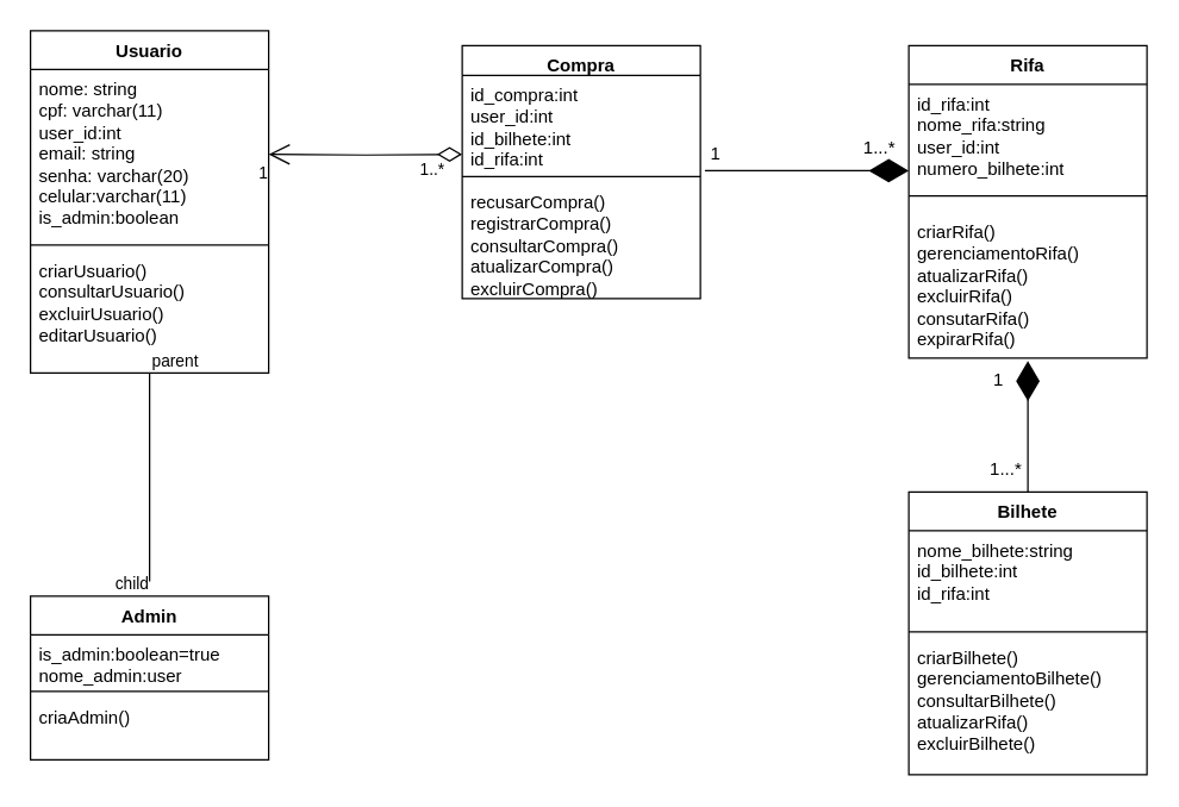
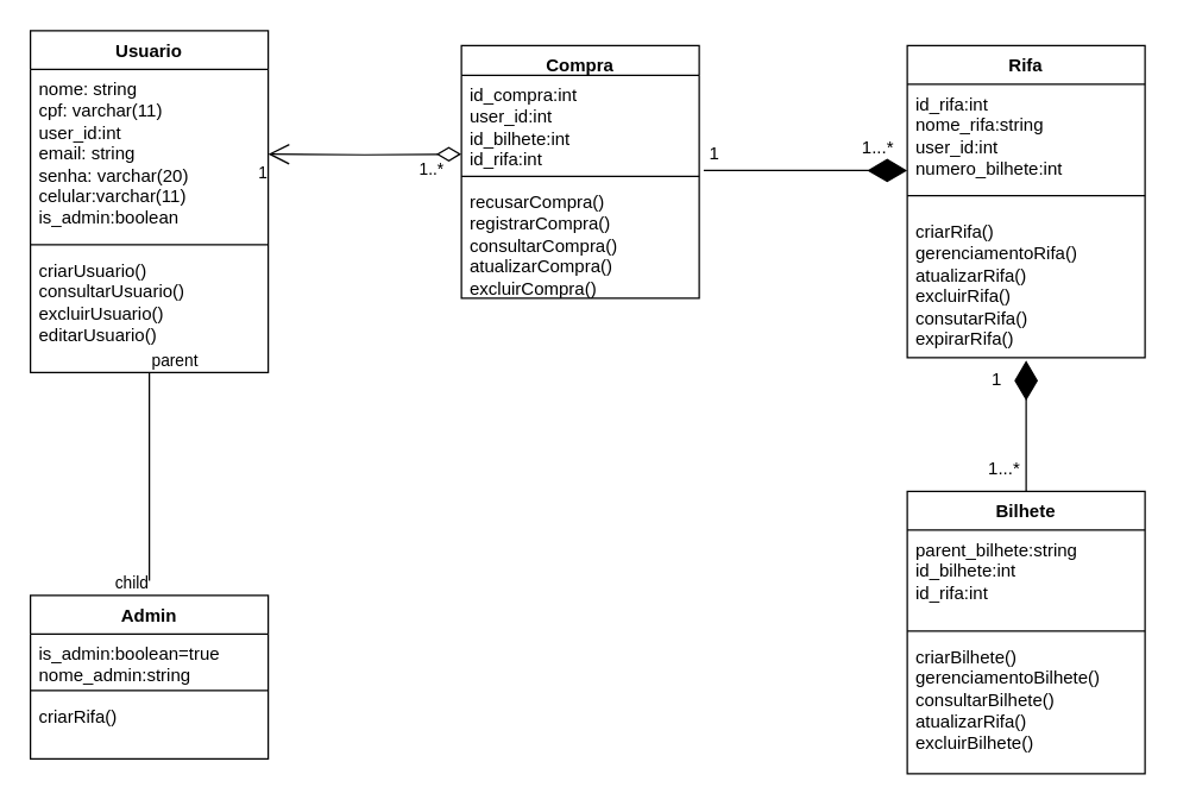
  <mxCell id="0" />
  <mxCell id="1" parent="0" />
  <mxCell id="2" value="Usuario" style="swimlane;fontStyle=1;align=center;verticalAlign=top;childLayout=stackLayout;horizontal=1;startSize=26;horizontalStack=0;resizeParent=1;resizeParentMax=0;resizeLast=0;collapsible=1;marginBottom=0;whiteSpace=wrap;html=1;" parent="1" vertex="1"><mxGeometry x="20" y="20" width="160" height="230" as="geometry" /></mxCell>
  <mxCell id="3" value="nome: string&lt;div&gt;cpf: varchar(11)&lt;/div&gt;&lt;div&gt;user_id:int&lt;/div&gt;&lt;div&gt;email: string&lt;/div&gt;&lt;div&gt;senha: varchar(20)&lt;/div&gt;&lt;div&gt;celular:varchar(11)&lt;/div&gt;&lt;div&gt;is_admin:boolean&lt;/div&gt;" style="text;strokeColor=none;fillColor=none;align=left;verticalAlign=top;spacingLeft=4;spacingRight=4;overflow=hidden;rotatable=0;points=[[0,0.5],[1,0.5]];portConstraint=eastwest;whiteSpace=wrap;html=1;" parent="2" vertex="1"><mxGeometry y="26" width="160" height="114" as="geometry" /></mxCell>
  <mxCell id="4" value="" style="line;strokeWidth=1;fillColor=none;align=left;verticalAlign=middle;spacingTop=-1;spacingLeft=3;spacingRight=3;rotatable=0;labelPosition=right;points=[];portConstraint=eastwest;strokeColor=inherit;" parent="2" vertex="1"><mxGeometry y="140" width="160" height="8" as="geometry" /></mxCell>
  <mxCell id="5" value="criarUsuario()&lt;div&gt;consultarUsuario()&lt;/div&gt;&lt;div&gt;excluirUsuario()&lt;/div&gt;&lt;div&gt;editarUsuario()&lt;/div&gt;" style="text;strokeColor=none;fillColor=none;align=left;verticalAlign=top;spacingLeft=4;spacingRight=4;overflow=hidden;rotatable=0;points=[[0,0.5],[1,0.5]];portConstraint=eastwest;whiteSpace=wrap;html=1;" parent="2" vertex="1"><mxGeometry y="148" width="160" height="82" as="geometry" /></mxCell>
  <mxCell id="6" value="" style="endArrow=none;html=1;edgeStyle=orthogonalEdgeStyle;rounded=0;exitX=0.5;exitY=1;exitDx=0;exitDy=0;exitPerimeter=0;" edge="1" parent="1" source="5"><mxGeometry relative="1" as="geometry"><mxPoint x="330" y="250" as="sourcePoint" /><mxPoint x="100" y="390" as="targetPoint" /></mxGeometry></mxCell>
  <mxCell id="7" value="parent" style="edgeLabel;resizable=0;html=1;align=left;verticalAlign=bottom;" connectable="0" vertex="1" parent="6"><mxGeometry x="-1" relative="1" as="geometry" /></mxCell>
  <mxCell id="8" value="child" style="edgeLabel;resizable=0;html=1;align=right;verticalAlign=bottom;" connectable="0" vertex="1" parent="6"><mxGeometry x="1" relative="1" as="geometry"><mxPoint y="10" as="offset" /></mxGeometry></mxCell>
  <mxCell id="9" value="Admin" style="swimlane;fontStyle=1;align=center;verticalAlign=top;childLayout=stackLayout;horizontal=1;startSize=26;horizontalStack=0;resizeParent=1;resizeParentMax=0;resizeLast=0;collapsible=1;marginBottom=0;whiteSpace=wrap;html=1;" vertex="1" parent="1"><mxGeometry x="20" y="400" width="160" height="110" as="geometry" /></mxCell>
- <mxCell id="10" value="is_admin:boolean=true&lt;div&gt;nome_admin:user&lt;/div&gt;&lt;div&gt;&lt;br&gt;&lt;/div&gt;" style="text;strokeColor=none;fillColor=none;align=left;verticalAlign=top;spacingLeft=4;spacingRight=4;overflow=hidden;rotatable=0;points=[[0,0.5],[1,0.5]];portConstraint=eastwest;whiteSpace=wrap;html=1;" vertex="1" parent="9"><mxGeometry y="26" width="160" height="34" as="geometry" /></mxCell>
+ <mxCell id="10" value="is_admin:boolean=true&lt;div&gt;nome_admin:string&lt;/div&gt;&lt;div&gt;&lt;br&gt;&lt;/div&gt;" style="text;strokeColor=none;fillColor=none;align=left;verticalAlign=top;spacingLeft=4;spacingRight=4;overflow=hidden;rotatable=0;points=[[0,0.5],[1,0.5]];portConstraint=eastwest;whiteSpace=wrap;html=1;" vertex="1" parent="9"><mxGeometry y="26" width="160" height="34" as="geometry" /></mxCell>
  <mxCell id="11" value="" style="line;strokeWidth=1;fillColor=none;align=left;verticalAlign=middle;spacingTop=-1;spacingLeft=3;spacingRight=3;rotatable=0;labelPosition=right;points=[];portConstraint=eastwest;strokeColor=inherit;" vertex="1" parent="9"><mxGeometry y="60" width="160" height="8" as="geometry" /></mxCell>
- <mxCell id="12" value="&lt;div&gt;criaAdmin()&lt;/div&gt;&lt;div&gt;&lt;br&gt;&lt;/div&gt;" style="text;strokeColor=none;fillColor=none;align=left;verticalAlign=top;spacingLeft=4;spacingRight=4;overflow=hidden;rotatable=0;points=[[0,0.5],[1,0.5]];portConstraint=eastwest;whiteSpace=wrap;html=1;" vertex="1" parent="9"><mxGeometry y="68" width="160" height="42" as="geometry" /></mxCell>
+ <mxCell id="12" value="&lt;div&gt;criarRifa()&lt;/div&gt;&lt;div&gt;&lt;br&gt;&lt;/div&gt;" style="text;strokeColor=none;fillColor=none;align=left;verticalAlign=top;spacingLeft=4;spacingRight=4;overflow=hidden;rotatable=0;points=[[0,0.5],[1,0.5]];portConstraint=eastwest;whiteSpace=wrap;html=1;" vertex="1" parent="9"><mxGeometry y="68" width="160" height="42" as="geometry" /></mxCell>
  <mxCell id="13" value="" style="endArrow=open;html=1;endSize=12;startArrow=diamondThin;startSize=14;startFill=0;edgeStyle=orthogonalEdgeStyle;rounded=0;entryX=1;entryY=0.5;entryDx=0;entryDy=0;" edge="1" parent="1" target="3"><mxGeometry relative="1" as="geometry"><mxPoint x="310" y="103" as="sourcePoint" /><mxPoint x="490" y="300" as="targetPoint" /></mxGeometry></mxCell>
  <mxCell id="14" value="1..*" style="edgeLabel;resizable=0;html=1;align=left;verticalAlign=top;" connectable="0" vertex="1" parent="13"><mxGeometry x="-1" relative="1" as="geometry"><mxPoint x="-30" y="-3" as="offset" /></mxGeometry></mxCell>
  <mxCell id="15" value="1" style="edgeLabel;resizable=0;html=1;align=right;verticalAlign=top;" connectable="0" vertex="1" parent="13"><mxGeometry x="1" relative="1" as="geometry" /></mxCell>
  <mxCell id="16" value="Compra" style="swimlane;fontStyle=1;align=center;verticalAlign=top;childLayout=stackLayout;horizontal=1;startSize=20;horizontalStack=0;resizeParent=1;resizeParentMax=0;resizeLast=0;collapsible=1;marginBottom=0;whiteSpace=wrap;html=1;" vertex="1" parent="1"><mxGeometry x="310" y="30" width="160" height="170" as="geometry" /></mxCell>
  <mxCell id="17" value="id_compra:int&lt;div&gt;user_id:int&lt;/div&gt;&lt;div&gt;id_bilhete:int&lt;/div&gt;&lt;div&gt;id_rifa:int&lt;/div&gt;" style="text;strokeColor=none;fillColor=none;align=left;verticalAlign=top;spacingLeft=4;spacingRight=4;overflow=hidden;rotatable=0;points=[[0,0.5],[1,0.5]];portConstraint=eastwest;whiteSpace=wrap;html=1;" vertex="1" parent="16"><mxGeometry y="20" width="160" height="64" as="geometry" /></mxCell>
  <mxCell id="18" value="" style="line;strokeWidth=1;fillColor=none;align=left;verticalAlign=middle;spacingTop=-1;spacingLeft=3;spacingRight=3;rotatable=0;labelPosition=right;points=[];portConstraint=eastwest;strokeColor=inherit;" vertex="1" parent="16"><mxGeometry y="84" width="160" height="8" as="geometry" /></mxCell>
  <mxCell id="19" value="&lt;div&gt;recusarCompra()&lt;/div&gt;&lt;div&gt;registrarCompra()&lt;/div&gt;&lt;div&gt;consultarCompra()&lt;/div&gt;&lt;div&gt;atualizarCompra()&lt;/div&gt;&lt;div&gt;excluirCompra()&lt;/div&gt;" style="text;strokeColor=none;fillColor=none;align=left;verticalAlign=top;spacingLeft=4;spacingRight=4;overflow=hidden;rotatable=0;points=[[0,0.5],[1,0.5]];portConstraint=eastwest;whiteSpace=wrap;html=1;" vertex="1" parent="16"><mxGeometry y="92" width="160" height="78" as="geometry" /></mxCell>
  <mxCell id="20" value="Rifa" style="swimlane;fontStyle=1;align=center;verticalAlign=top;childLayout=stackLayout;horizontal=1;startSize=26;horizontalStack=0;resizeParent=1;resizeParentMax=0;resizeLast=0;collapsible=1;marginBottom=0;whiteSpace=wrap;html=1;" vertex="1" parent="1"><mxGeometry x="610" y="30" width="160" height="210" as="geometry" /></mxCell>
  <mxCell id="21" value="id_rifa:int&lt;div&gt;nome_rifa:string&lt;/div&gt;&lt;div&gt;user_id:int&lt;/div&gt;&lt;div&gt;numero_bilhete:int&lt;/div&gt;" style="text;strokeColor=none;fillColor=none;align=left;verticalAlign=top;spacingLeft=4;spacingRight=4;overflow=hidden;rotatable=0;points=[[0,0.5],[1,0.5]];portConstraint=eastwest;whiteSpace=wrap;html=1;" vertex="1" parent="20"><mxGeometry y="26" width="160" height="64" as="geometry" /></mxCell>
  <mxCell id="22" value="" style="line;strokeWidth=1;fillColor=none;align=left;verticalAlign=middle;spacingTop=-1;spacingLeft=3;spacingRight=3;rotatable=0;labelPosition=right;points=[];portConstraint=eastwest;strokeColor=inherit;" vertex="1" parent="20"><mxGeometry y="90" width="160" height="22" as="geometry" /></mxCell>
  <mxCell id="23" value="&lt;div&gt;criarRifa()&lt;/div&gt;&lt;div&gt;gerenciamentoRifa()&lt;/div&gt;&lt;div&gt;atualizarRifa()&lt;/div&gt;&lt;div&gt;excluirRifa()&lt;/div&gt;&lt;div&gt;consutarRifa()&lt;/div&gt;&lt;div&gt;expirarRifa()&lt;br&gt;&lt;div&gt;&lt;br&gt;&lt;/div&gt;&lt;/div&gt;" style="text;strokeColor=none;fillColor=none;align=left;verticalAlign=top;spacingLeft=4;spacingRight=4;overflow=hidden;rotatable=0;points=[[0,0.5],[1,0.5]];portConstraint=eastwest;whiteSpace=wrap;html=1;" vertex="1" parent="20"><mxGeometry y="112" width="160" height="98" as="geometry" /></mxCell>
  <mxCell id="24" value="Bilhete" style="swimlane;fontStyle=1;align=center;verticalAlign=top;childLayout=stackLayout;horizontal=1;startSize=26;horizontalStack=0;resizeParent=1;resizeParentMax=0;resizeLast=0;collapsible=1;marginBottom=0;whiteSpace=wrap;html=1;" vertex="1" parent="1"><mxGeometry x="610" y="330" width="160" height="190" as="geometry" /></mxCell>
- <mxCell id="25" value="nome_bilhete:string&lt;div&gt;&lt;span style=&quot;background-color: initial;&quot;&gt;id_bilhete:int&lt;/span&gt;&lt;/div&gt;&lt;div&gt;&lt;span style=&quot;background-color: initial;&quot;&gt;id_rifa:int&lt;/span&gt;&lt;/div&gt;&lt;div&gt;&lt;span style=&quot;background-color: initial;&quot;&gt;&lt;br&gt;&lt;/span&gt;&lt;/div&gt;" style="text;strokeColor=none;fillColor=none;align=left;verticalAlign=top;spacingLeft=4;spacingRight=4;overflow=hidden;rotatable=0;points=[[0,0.5],[1,0.5]];portConstraint=eastwest;whiteSpace=wrap;html=1;" vertex="1" parent="24"><mxGeometry y="26" width="160" height="64" as="geometry" /></mxCell>
+ <mxCell id="25" value="parent_bilhete:string&lt;div&gt;&lt;span style=&quot;background-color: initial;&quot;&gt;id_bilhete:int&lt;/span&gt;&lt;/div&gt;&lt;div&gt;&lt;span style=&quot;background-color: initial;&quot;&gt;id_rifa:int&lt;/span&gt;&lt;/div&gt;&lt;div&gt;&lt;span style=&quot;background-color: initial;&quot;&gt;&lt;br&gt;&lt;/span&gt;&lt;/div&gt;" style="text;strokeColor=none;fillColor=none;align=left;verticalAlign=top;spacingLeft=4;spacingRight=4;overflow=hidden;rotatable=0;points=[[0,0.5],[1,0.5]];portConstraint=eastwest;whiteSpace=wrap;html=1;" vertex="1" parent="24"><mxGeometry y="26" width="160" height="64" as="geometry" /></mxCell>
  <mxCell id="26" value="" style="line;strokeWidth=1;fillColor=none;align=left;verticalAlign=middle;spacingTop=-1;spacingLeft=3;spacingRight=3;rotatable=0;labelPosition=right;points=[];portConstraint=eastwest;strokeColor=inherit;" vertex="1" parent="24"><mxGeometry y="90" width="160" height="8" as="geometry" /></mxCell>
  <mxCell id="27" value="criarBilhete()&lt;div&gt;gerenciamentoBilhete()&lt;/div&gt;&lt;div&gt;consultarBilhete()&lt;/div&gt;&lt;div&gt;atualizarRifa()&lt;/div&gt;&lt;div&gt;excluirBilhete()&lt;/div&gt;&lt;div&gt;&lt;br&gt;&lt;/div&gt;" style="text;strokeColor=none;fillColor=none;align=left;verticalAlign=top;spacingLeft=4;spacingRight=4;overflow=hidden;rotatable=0;points=[[0,0.5],[1,0.5]];portConstraint=eastwest;whiteSpace=wrap;html=1;" vertex="1" parent="24"><mxGeometry y="98" width="160" height="92" as="geometry" /></mxCell>
  <mxCell id="28" value="1" style="text;html=1;align=center;verticalAlign=middle;resizable=0;points=[];autosize=1;strokeColor=none;fillColor=none;" vertex="1" parent="1"><mxGeometry x="655" y="240" width="30" height="30" as="geometry" /></mxCell>
  <mxCell id="29" value="1...*" style="text;html=1;align=center;verticalAlign=middle;resizable=0;points=[];autosize=1;strokeColor=none;fillColor=none;" vertex="1" parent="1"><mxGeometry x="655" y="300" width="40" height="30" as="geometry" /></mxCell>
  <mxCell id="30" value="1...*" style="text;html=1;align=center;verticalAlign=middle;resizable=0;points=[];autosize=1;strokeColor=none;fillColor=none;" vertex="1" parent="1"><mxGeometry x="570" y="84" width="40" height="30" as="geometry" /></mxCell>
  <mxCell id="31" value="" style="endArrow=diamondThin;endFill=1;endSize=24;html=1;rounded=0;exitX=1.019;exitY=1;exitDx=0;exitDy=0;exitPerimeter=0;entryX=1;entryY=1;entryDx=0;entryDy=0;entryPerimeter=0;" edge="1" parent="1" source="17" target="30"><mxGeometry width="160" relative="1" as="geometry"><mxPoint x="460" y="114.5" as="sourcePoint" /><mxPoint x="600" y="114" as="targetPoint" /></mxGeometry></mxCell>
  <mxCell id="32" value="" style="endArrow=diamondThin;endFill=1;endSize=24;html=1;rounded=0;entryX=0.5;entryY=1.02;entryDx=0;entryDy=0;entryPerimeter=0;" edge="1" parent="1" target="23"><mxGeometry width="160" relative="1" as="geometry"><mxPoint x="690" y="330" as="sourcePoint" /><mxPoint x="744.92" y="270" as="targetPoint" /></mxGeometry></mxCell>
  <mxCell id="33" value="1" style="text;html=1;align=center;verticalAlign=middle;resizable=0;points=[];autosize=1;strokeColor=none;fillColor=none;" vertex="1" parent="1"><mxGeometry x="465" y="88" width="30" height="30" as="geometry" /></mxCell>
